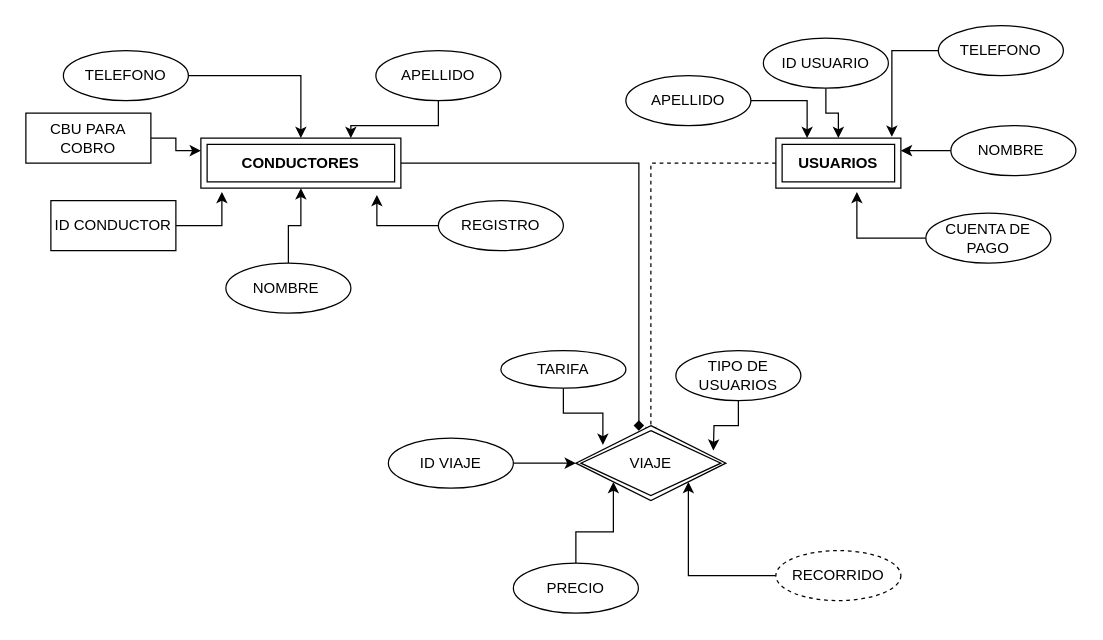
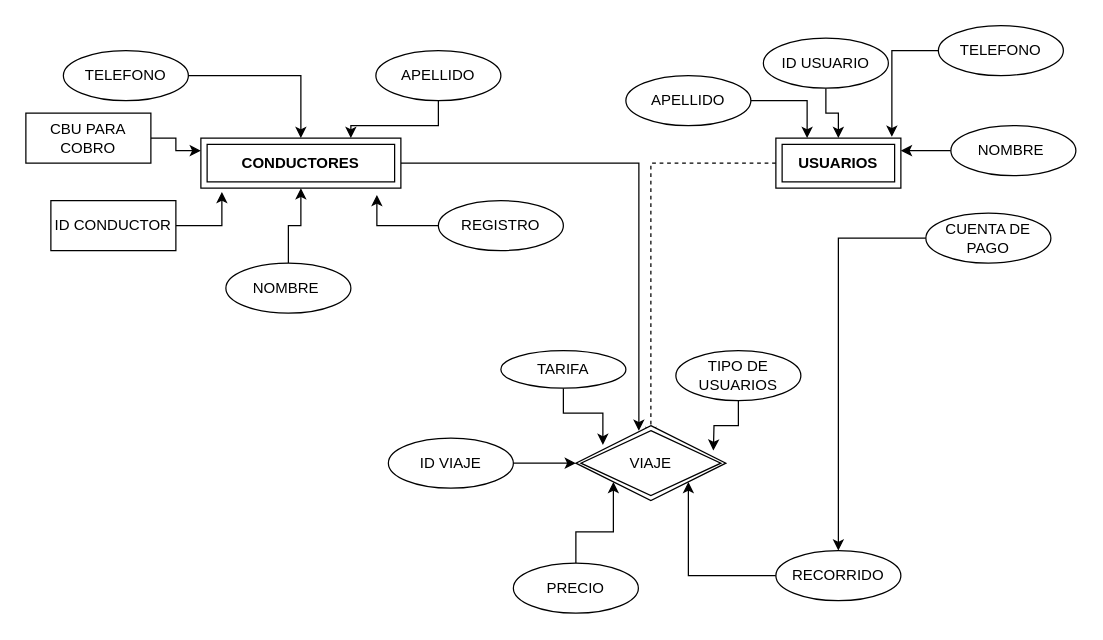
  <mxCell id="0" />
  <mxCell id="1" parent="0" />
- <mxCell id="2" style="edgeStyle=orthogonalEdgeStyle;rounded=0;orthogonalLoop=1;jettySize=auto;html=1;entryX=0.42;entryY=0.07;entryDx=0;entryDy=0;entryPerimeter=0;endArrow=diamond;" edge="1" parent="1" source="3" target="38"><mxGeometry relative="1" as="geometry" /></mxCell>
+ <mxCell id="2" style="edgeStyle=orthogonalEdgeStyle;rounded=0;orthogonalLoop=1;jettySize=auto;html=1;entryX=0.42;entryY=0.07;entryDx=0;entryDy=0;entryPerimeter=0;" edge="1" parent="1" source="3" target="38"><mxGeometry relative="1" as="geometry" /></mxCell>
  <mxCell id="3" value="&lt;b&gt;CONDUCTORES&lt;/b&gt;" style="shape=ext;margin=3;double=1;whiteSpace=wrap;html=1;align=center;" vertex="1" parent="1"><mxGeometry x="160" y="110" width="160" height="40" as="geometry" /></mxCell>
  <mxCell id="4" style="edgeStyle=orthogonalEdgeStyle;rounded=0;orthogonalLoop=1;jettySize=auto;html=1;entryX=0.105;entryY=1.075;entryDx=0;entryDy=0;entryPerimeter=0;" edge="1" parent="1" source="5" target="3"><mxGeometry relative="1" as="geometry" /></mxCell>
  <mxCell id="5" value="ID CONDUCTOR" style="whiteSpace=wrap;html=1;align=center;rounded=0;" vertex="1" parent="1"><mxGeometry x="40" y="160" width="100" height="40" as="geometry" /></mxCell>
  <mxCell id="6" style="edgeStyle=orthogonalEdgeStyle;rounded=0;orthogonalLoop=1;jettySize=auto;html=1;" edge="1" parent="1" source="7" target="3"><mxGeometry relative="1" as="geometry" /></mxCell>
  <mxCell id="7" value="NOMBRE&amp;nbsp;" style="ellipse;whiteSpace=wrap;html=1;align=center;" vertex="1" parent="1"><mxGeometry x="180" y="210" width="100" height="40" as="geometry" /></mxCell>
  <mxCell id="8" style="edgeStyle=orthogonalEdgeStyle;rounded=0;orthogonalLoop=1;jettySize=auto;html=1;entryX=0.88;entryY=1.135;entryDx=0;entryDy=0;entryPerimeter=0;" edge="1" parent="1" source="9" target="3"><mxGeometry relative="1" as="geometry" /></mxCell>
  <mxCell id="9" value="REGISTRO" style="ellipse;whiteSpace=wrap;html=1;align=center;" vertex="1" parent="1"><mxGeometry x="350" y="160" width="100" height="40" as="geometry" /></mxCell>
  <mxCell id="10" style="edgeStyle=orthogonalEdgeStyle;rounded=0;orthogonalLoop=1;jettySize=auto;html=1;entryX=0.5;entryY=0.167;entryDx=0;entryDy=0;entryPerimeter=0;dashed=1;" edge="1" parent="1" source="11" target="38"><mxGeometry relative="1" as="geometry" /></mxCell>
  <mxCell id="11" value="&lt;b&gt;USUARIOS&lt;/b&gt;" style="shape=ext;margin=3;double=1;whiteSpace=wrap;html=1;align=center;" vertex="1" parent="1"><mxGeometry x="620" y="110" width="100" height="40" as="geometry" /></mxCell>
  <mxCell id="12" style="edgeStyle=orthogonalEdgeStyle;rounded=0;orthogonalLoop=1;jettySize=auto;html=1;" edge="1" parent="1" source="13" target="11"><mxGeometry relative="1" as="geometry"><mxPoint x="660" y="100" as="targetPoint" /><Array as="points" /></mxGeometry></mxCell>
  <mxCell id="13" value="ID USUARIO" style="ellipse;whiteSpace=wrap;html=1;align=center;" vertex="1" parent="1"><mxGeometry x="610" y="30" width="100" height="40" as="geometry" /></mxCell>
  <mxCell id="14" style="edgeStyle=orthogonalEdgeStyle;rounded=0;orthogonalLoop=1;jettySize=auto;html=1;entryX=0.928;entryY=-0.025;entryDx=0;entryDy=0;entryPerimeter=0;" edge="1" parent="1" source="15" target="11"><mxGeometry relative="1" as="geometry" /></mxCell>
  <mxCell id="15" value="TELEFONO" style="ellipse;whiteSpace=wrap;html=1;align=center;" vertex="1" parent="1"><mxGeometry x="750" width="100" height="40" as="geometry" y="20" /></mxCell>
  <mxCell id="16" style="edgeStyle=orthogonalEdgeStyle;rounded=0;orthogonalLoop=1;jettySize=auto;html=1;entryX=1;entryY=0.25;entryDx=0;entryDy=0;" edge="1" parent="1" source="17" target="11"><mxGeometry relative="1" as="geometry" /></mxCell>
  <mxCell id="17" value="NOMBRE&amp;nbsp;" style="ellipse;whiteSpace=wrap;html=1;align=center;" vertex="1" parent="1"><mxGeometry x="760" y="100" width="100" height="40" as="geometry" /></mxCell>
  <mxCell id="18" style="edgeStyle=orthogonalEdgeStyle;rounded=0;orthogonalLoop=1;jettySize=auto;html=1;entryX=0.5;entryY=0;entryDx=0;entryDy=0;" edge="1" parent="1" source="19" target="3"><mxGeometry relative="1" as="geometry" /></mxCell>
  <mxCell id="19" value="TELEFONO" style="ellipse;whiteSpace=wrap;html=1;align=center;" vertex="1" parent="1"><mxGeometry x="50" y="40" width="100" height="40" as="geometry" /></mxCell>
  <mxCell id="20" style="edgeStyle=orthogonalEdgeStyle;rounded=0;orthogonalLoop=1;jettySize=auto;html=1;" edge="1" parent="1" source="21" target="38"><mxGeometry relative="1" as="geometry" /></mxCell>
  <mxCell id="21" value="ID VIAJE" style="ellipse;whiteSpace=wrap;html=1;align=center;" vertex="1" parent="1"><mxGeometry x="310" y="350" width="100" height="40" as="geometry" /></mxCell>
  <mxCell id="22" style="edgeStyle=orthogonalEdgeStyle;rounded=0;orthogonalLoop=1;jettySize=auto;html=1;entryX=0;entryY=1;entryDx=0;entryDy=0;" edge="1" parent="1" source="23" target="38"><mxGeometry relative="1" as="geometry" /></mxCell>
  <mxCell id="23" value="PRECIO" style="ellipse;whiteSpace=wrap;html=1;align=center;" vertex="1" parent="1"><mxGeometry x="410" y="450" width="100" height="40" as="geometry" /></mxCell>
  <mxCell id="24" style="edgeStyle=orthogonalEdgeStyle;rounded=0;orthogonalLoop=1;jettySize=auto;html=1;entryX=1;entryY=1;entryDx=0;entryDy=0;" edge="1" parent="1" source="25" target="38"><mxGeometry relative="1" as="geometry" /></mxCell>
- <mxCell id="25" value="RECORRIDO" style="ellipse;whiteSpace=wrap;html=1;align=center;dashed=1;" vertex="1" parent="1"><mxGeometry x="620" y="440" width="100" height="40" as="geometry" /></mxCell>
- <mxCell id="26" style="edgeStyle=orthogonalEdgeStyle;rounded=0;orthogonalLoop=1;jettySize=auto;html=1;exitX=0;exitY=0.5;exitDx=0;exitDy=0;entryX=0.648;entryY=1.075;entryDx=0;entryDy=0;entryPerimeter=0;" edge="1" parent="1" source="27" target="11"><mxGeometry relative="1" as="geometry" /></mxCell>
+ <mxCell id="25" value="RECORRIDO" style="ellipse;whiteSpace=wrap;html=1;align=center;" vertex="1" parent="1"><mxGeometry x="620" y="440" width="100" height="40" as="geometry" /></mxCell>
+ <mxCell id="26" style="edgeStyle=orthogonalEdgeStyle;rounded=0;orthogonalLoop=1;jettySize=auto;html=1;exitX=0;exitY=0.5;exitDx=0;exitDy=0;" edge="1" parent="1" source="27" target="25"><mxGeometry relative="1" as="geometry" /></mxCell>
  <mxCell id="27" value="CUENTA DE PAGO" style="ellipse;whiteSpace=wrap;html=1;align=center;" vertex="1" parent="1"><mxGeometry x="740" y="170" width="100" height="40" as="geometry" /></mxCell>
  <mxCell id="28" style="edgeStyle=orthogonalEdgeStyle;rounded=0;orthogonalLoop=1;jettySize=auto;html=1;entryX=0.75;entryY=0;entryDx=0;entryDy=0;" edge="1" parent="1" source="29" target="3"><mxGeometry relative="1" as="geometry" /></mxCell>
  <mxCell id="29" value="APELLIDO" style="ellipse;whiteSpace=wrap;html=1;align=center;" vertex="1" parent="1"><mxGeometry x="300" y="40" width="100" height="40" as="geometry" /></mxCell>
  <mxCell id="30" style="edgeStyle=orthogonalEdgeStyle;rounded=0;orthogonalLoop=1;jettySize=auto;html=1;entryX=0.25;entryY=0;entryDx=0;entryDy=0;" edge="1" parent="1" source="31" target="11"><mxGeometry relative="1" as="geometry" /></mxCell>
  <mxCell id="31" value="APELLIDO" style="ellipse;whiteSpace=wrap;html=1;align=center;" vertex="1" parent="1"><mxGeometry x="500" y="60" width="100" height="40" as="geometry" /></mxCell>
  <mxCell id="32" style="edgeStyle=orthogonalEdgeStyle;rounded=0;orthogonalLoop=1;jettySize=auto;html=1;entryX=0;entryY=0.25;entryDx=0;entryDy=0;" edge="1" parent="1" source="33" target="3"><mxGeometry relative="1" as="geometry" /></mxCell>
  <mxCell id="33" value="CBU PARA COBRO" style="whiteSpace=wrap;html=1;align=center;rounded=0;" vertex="1" parent="1"><mxGeometry x="20" y="90" width="100" height="40" as="geometry" /></mxCell>
  <mxCell id="34" style="edgeStyle=orthogonalEdgeStyle;rounded=0;orthogonalLoop=1;jettySize=auto;html=1;entryX=0.18;entryY=0.257;entryDx=0;entryDy=0;entryPerimeter=0;" edge="1" parent="1" source="35" target="38"><mxGeometry relative="1" as="geometry" /></mxCell>
  <mxCell id="35" value="TARIFA" style="ellipse;whiteSpace=wrap;html=1;align=center;" vertex="1" parent="1"><mxGeometry x="400" y="280" width="100" height="30" as="geometry" /></mxCell>
  <mxCell id="36" style="edgeStyle=orthogonalEdgeStyle;rounded=0;orthogonalLoop=1;jettySize=auto;html=1;entryX=1;entryY=0.25;entryDx=0;entryDy=0;" edge="1" parent="1" source="37"><mxGeometry relative="1" as="geometry"><mxPoint x="570" y="360" as="targetPoint" /></mxGeometry></mxCell>
  <mxCell id="37" value="TIPO DE USUARIOS" style="ellipse;whiteSpace=wrap;html=1;align=center;" vertex="1" parent="1"><mxGeometry x="540" y="280" width="100" height="40" as="geometry" /></mxCell>
  <mxCell id="38" value="VIAJE" style="shape=rhombus;double=1;perimeter=rhombusPerimeter;whiteSpace=wrap;html=1;align=center;" vertex="1" parent="1"><mxGeometry x="460" y="340" width="120" height="60" as="geometry" /></mxCell>
